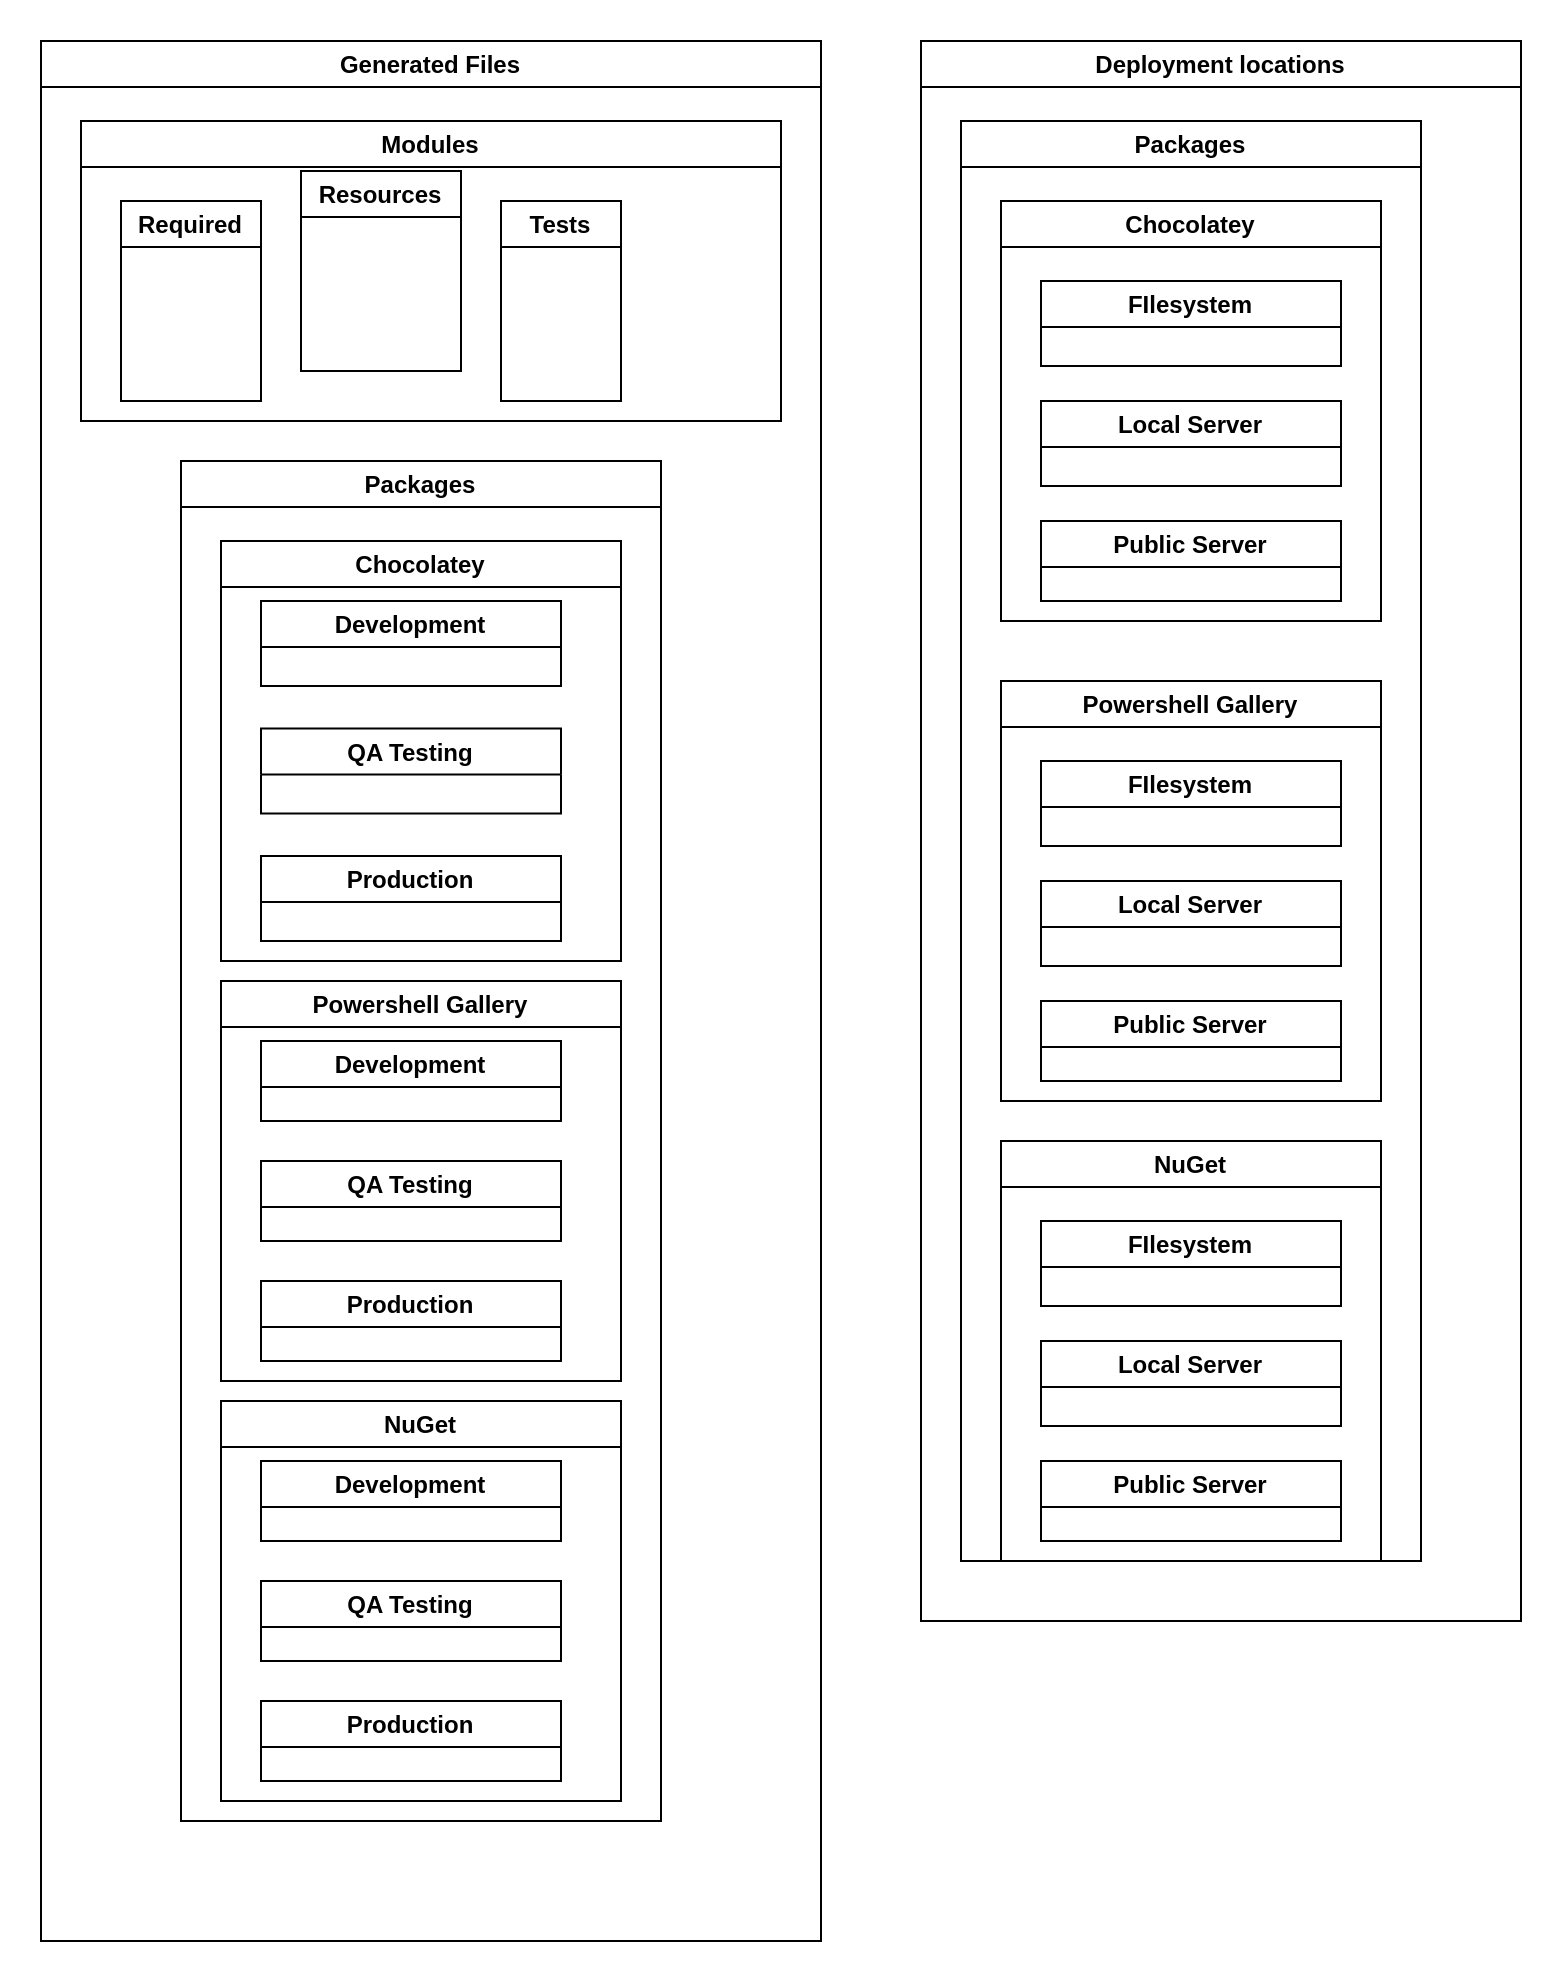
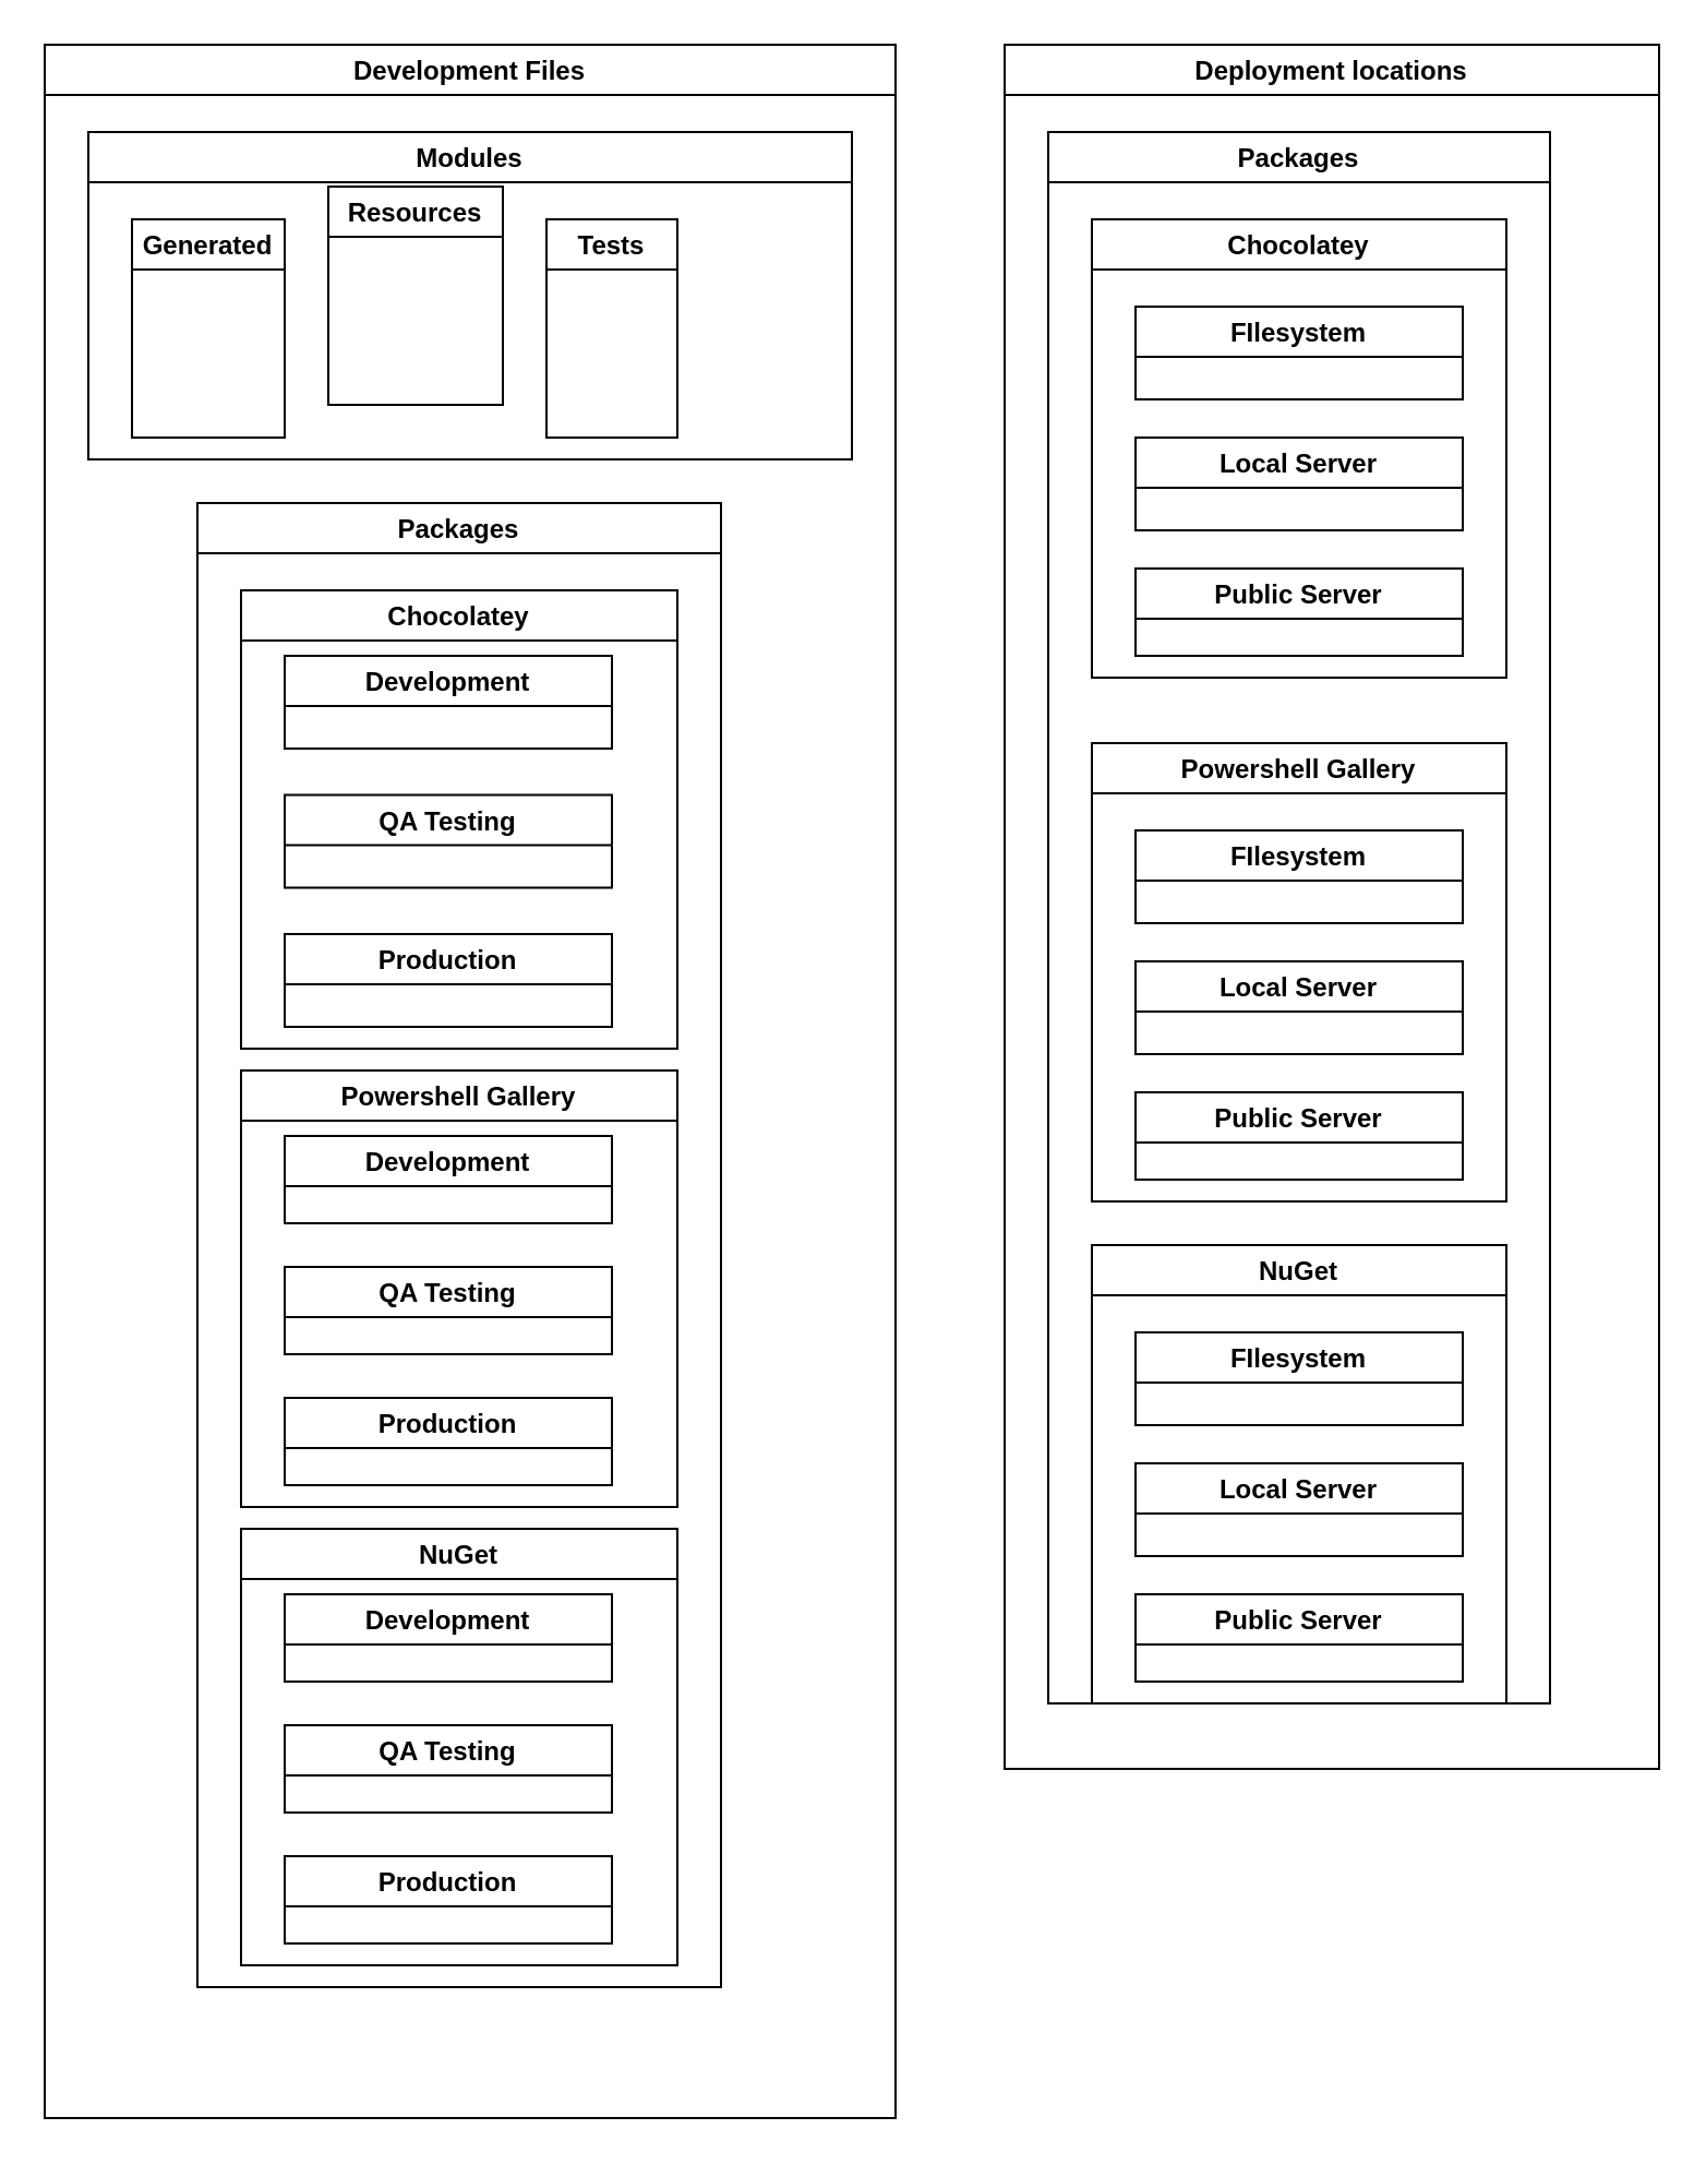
  <mxCell id="0" />
  <mxCell id="1" parent="0" />
- <mxCell id="2" value="Generated Files" style="swimlane;" vertex="1" parent="1"><mxGeometry x="20" y="20" width="390" height="950" as="geometry" /></mxCell>
+ <mxCell id="2" value="Development Files" style="swimlane;" vertex="1" parent="1"><mxGeometry x="20" y="20" width="390" height="950" as="geometry" /></mxCell>
  <mxCell id="3" value="Modules" style="swimlane;startSize=23;" vertex="1" parent="2"><mxGeometry x="20" y="40" width="350" height="150" as="geometry" /></mxCell>
  <mxCell id="4" value="Resources" style="swimlane;startSize=23;" vertex="1" parent="3"><mxGeometry x="110" y="25" width="80" height="100" as="geometry" /></mxCell>
- <mxCell id="5" value="Required" style="swimlane;startSize=23;" vertex="1" parent="3"><mxGeometry x="20" y="40" width="70" height="100" as="geometry" /></mxCell>
+ <mxCell id="5" value="Generated" style="swimlane;startSize=23;" vertex="1" parent="3"><mxGeometry x="20" y="40" width="70" height="100" as="geometry" /></mxCell>
  <mxCell id="6" value="" style="group" vertex="1" connectable="0" parent="5"><mxGeometry x="10" y="40" width="50" height="50" as="geometry" /></mxCell>
  <mxCell id="7" value="Tests" style="swimlane;startSize=23;" vertex="1" parent="3"><mxGeometry x="210" y="40" width="60" height="100" as="geometry" /></mxCell>
  <mxCell id="8" value="Packages" style="swimlane;startSize=23;" vertex="1" parent="2"><mxGeometry x="70" y="210" width="240" height="680" as="geometry" /></mxCell>
  <mxCell id="9" value="Powershell Gallery" style="swimlane;startSize=23;" vertex="1" parent="8"><mxGeometry x="20" y="260" width="200" height="200" as="geometry" /></mxCell>
  <mxCell id="10" value="" style="group" vertex="1" connectable="0" parent="9"><mxGeometry x="20" y="30" width="150" height="160" as="geometry" /></mxCell>
  <mxCell id="11" value="Development" style="swimlane;" vertex="1" parent="10"><mxGeometry width="150" height="40" as="geometry" /></mxCell>
  <mxCell id="12" value="QA Testing" style="swimlane;" vertex="1" parent="10"><mxGeometry y="60" width="150" height="40" as="geometry" /></mxCell>
  <mxCell id="13" value="Production" style="swimlane;" vertex="1" parent="10"><mxGeometry y="120" width="150" height="40" as="geometry" /></mxCell>
  <mxCell id="14" value="Chocolatey" style="swimlane;startSize=23;" vertex="1" parent="8"><mxGeometry x="20" y="40" width="200" height="210" as="geometry" /></mxCell>
  <mxCell id="15" value="" style="group" vertex="1" connectable="0" parent="14"><mxGeometry x="20" y="30" width="150" height="170" as="geometry" /></mxCell>
  <mxCell id="16" value="Development" style="swimlane;" vertex="1" parent="15"><mxGeometry width="150" height="42.5" as="geometry" /></mxCell>
  <mxCell id="17" value="QA Testing" style="swimlane;" vertex="1" parent="15"><mxGeometry y="63.75" width="150" height="42.5" as="geometry" /></mxCell>
  <mxCell id="18" value="Production" style="swimlane;" vertex="1" parent="15"><mxGeometry y="127.5" width="150" height="42.5" as="geometry" /></mxCell>
  <mxCell id="19" value="NuGet" style="swimlane;startSize=23;" vertex="1" parent="8"><mxGeometry x="20" y="470" width="200" height="200" as="geometry" /></mxCell>
  <mxCell id="20" value="" style="group" vertex="1" connectable="0" parent="19"><mxGeometry x="20" y="30" width="150" height="160" as="geometry" /></mxCell>
  <mxCell id="21" value="Development" style="swimlane;" vertex="1" parent="20"><mxGeometry width="150" height="40" as="geometry" /></mxCell>
  <mxCell id="22" value="QA Testing" style="swimlane;" vertex="1" parent="20"><mxGeometry y="60" width="150" height="40" as="geometry" /></mxCell>
  <mxCell id="23" value="Production" style="swimlane;" vertex="1" parent="20"><mxGeometry y="120" width="150" height="40" as="geometry" /></mxCell>
  <mxCell id="24" value="Deployment locations" style="swimlane;" vertex="1" parent="1"><mxGeometry x="460" y="20" width="300" height="790" as="geometry" /></mxCell>
  <mxCell id="25" value="Packages" style="swimlane;startSize=23;" vertex="1" parent="24"><mxGeometry x="20" y="40" width="230" height="720" as="geometry" /></mxCell>
  <mxCell id="26" value="Chocolatey" style="swimlane;startSize=23;" vertex="1" parent="25"><mxGeometry x="20" y="40" width="190" height="210" as="geometry" /></mxCell>
  <mxCell id="27" value="" style="group;fontStyle=4" vertex="1" connectable="0" parent="26"><mxGeometry x="20" y="30" width="180" height="170" as="geometry" /></mxCell>
  <mxCell id="28" value="FIlesystem" style="swimlane;" vertex="1" parent="27"><mxGeometry y="10" width="150" height="42.5" as="geometry" /></mxCell>
  <mxCell id="29" value="Local Server" style="swimlane;" vertex="1" parent="27"><mxGeometry y="70" width="150" height="42.5" as="geometry" /></mxCell>
  <mxCell id="30" value="Public Server" style="swimlane;" vertex="1" parent="27"><mxGeometry y="130" width="150" height="40" as="geometry" /></mxCell>
  <mxCell id="31" value="Powershell Gallery" style="swimlane;startSize=23;" vertex="1" parent="25"><mxGeometry x="20" y="280" width="190" height="210" as="geometry" /></mxCell>
  <mxCell id="32" value="" style="group;fontStyle=4" vertex="1" connectable="0" parent="31"><mxGeometry x="20" y="30" width="180" height="170" as="geometry" /></mxCell>
  <mxCell id="33" value="FIlesystem" style="swimlane;" vertex="1" parent="32"><mxGeometry y="10" width="150" height="42.5" as="geometry" /></mxCell>
  <mxCell id="34" value="Local Server" style="swimlane;" vertex="1" parent="32"><mxGeometry y="70" width="150" height="42.5" as="geometry" /></mxCell>
  <mxCell id="35" value="Public Server" style="swimlane;" vertex="1" parent="32"><mxGeometry y="130" width="150" height="40" as="geometry" /></mxCell>
  <mxCell id="36" value="NuGet" style="swimlane;startSize=23;" vertex="1" parent="25"><mxGeometry x="20" y="510" width="190" height="210" as="geometry" /></mxCell>
  <mxCell id="37" value="" style="group;fontStyle=4" vertex="1" connectable="0" parent="36"><mxGeometry x="20" y="30" width="180" height="170" as="geometry" /></mxCell>
  <mxCell id="38" value="FIlesystem" style="swimlane;" vertex="1" parent="37"><mxGeometry y="10" width="150" height="42.5" as="geometry" /></mxCell>
  <mxCell id="39" value="Local Server" style="swimlane;" vertex="1" parent="37"><mxGeometry y="70" width="150" height="42.5" as="geometry" /></mxCell>
  <mxCell id="40" value="Public Server" style="swimlane;" vertex="1" parent="37"><mxGeometry y="130" width="150" height="40" as="geometry" /></mxCell>
